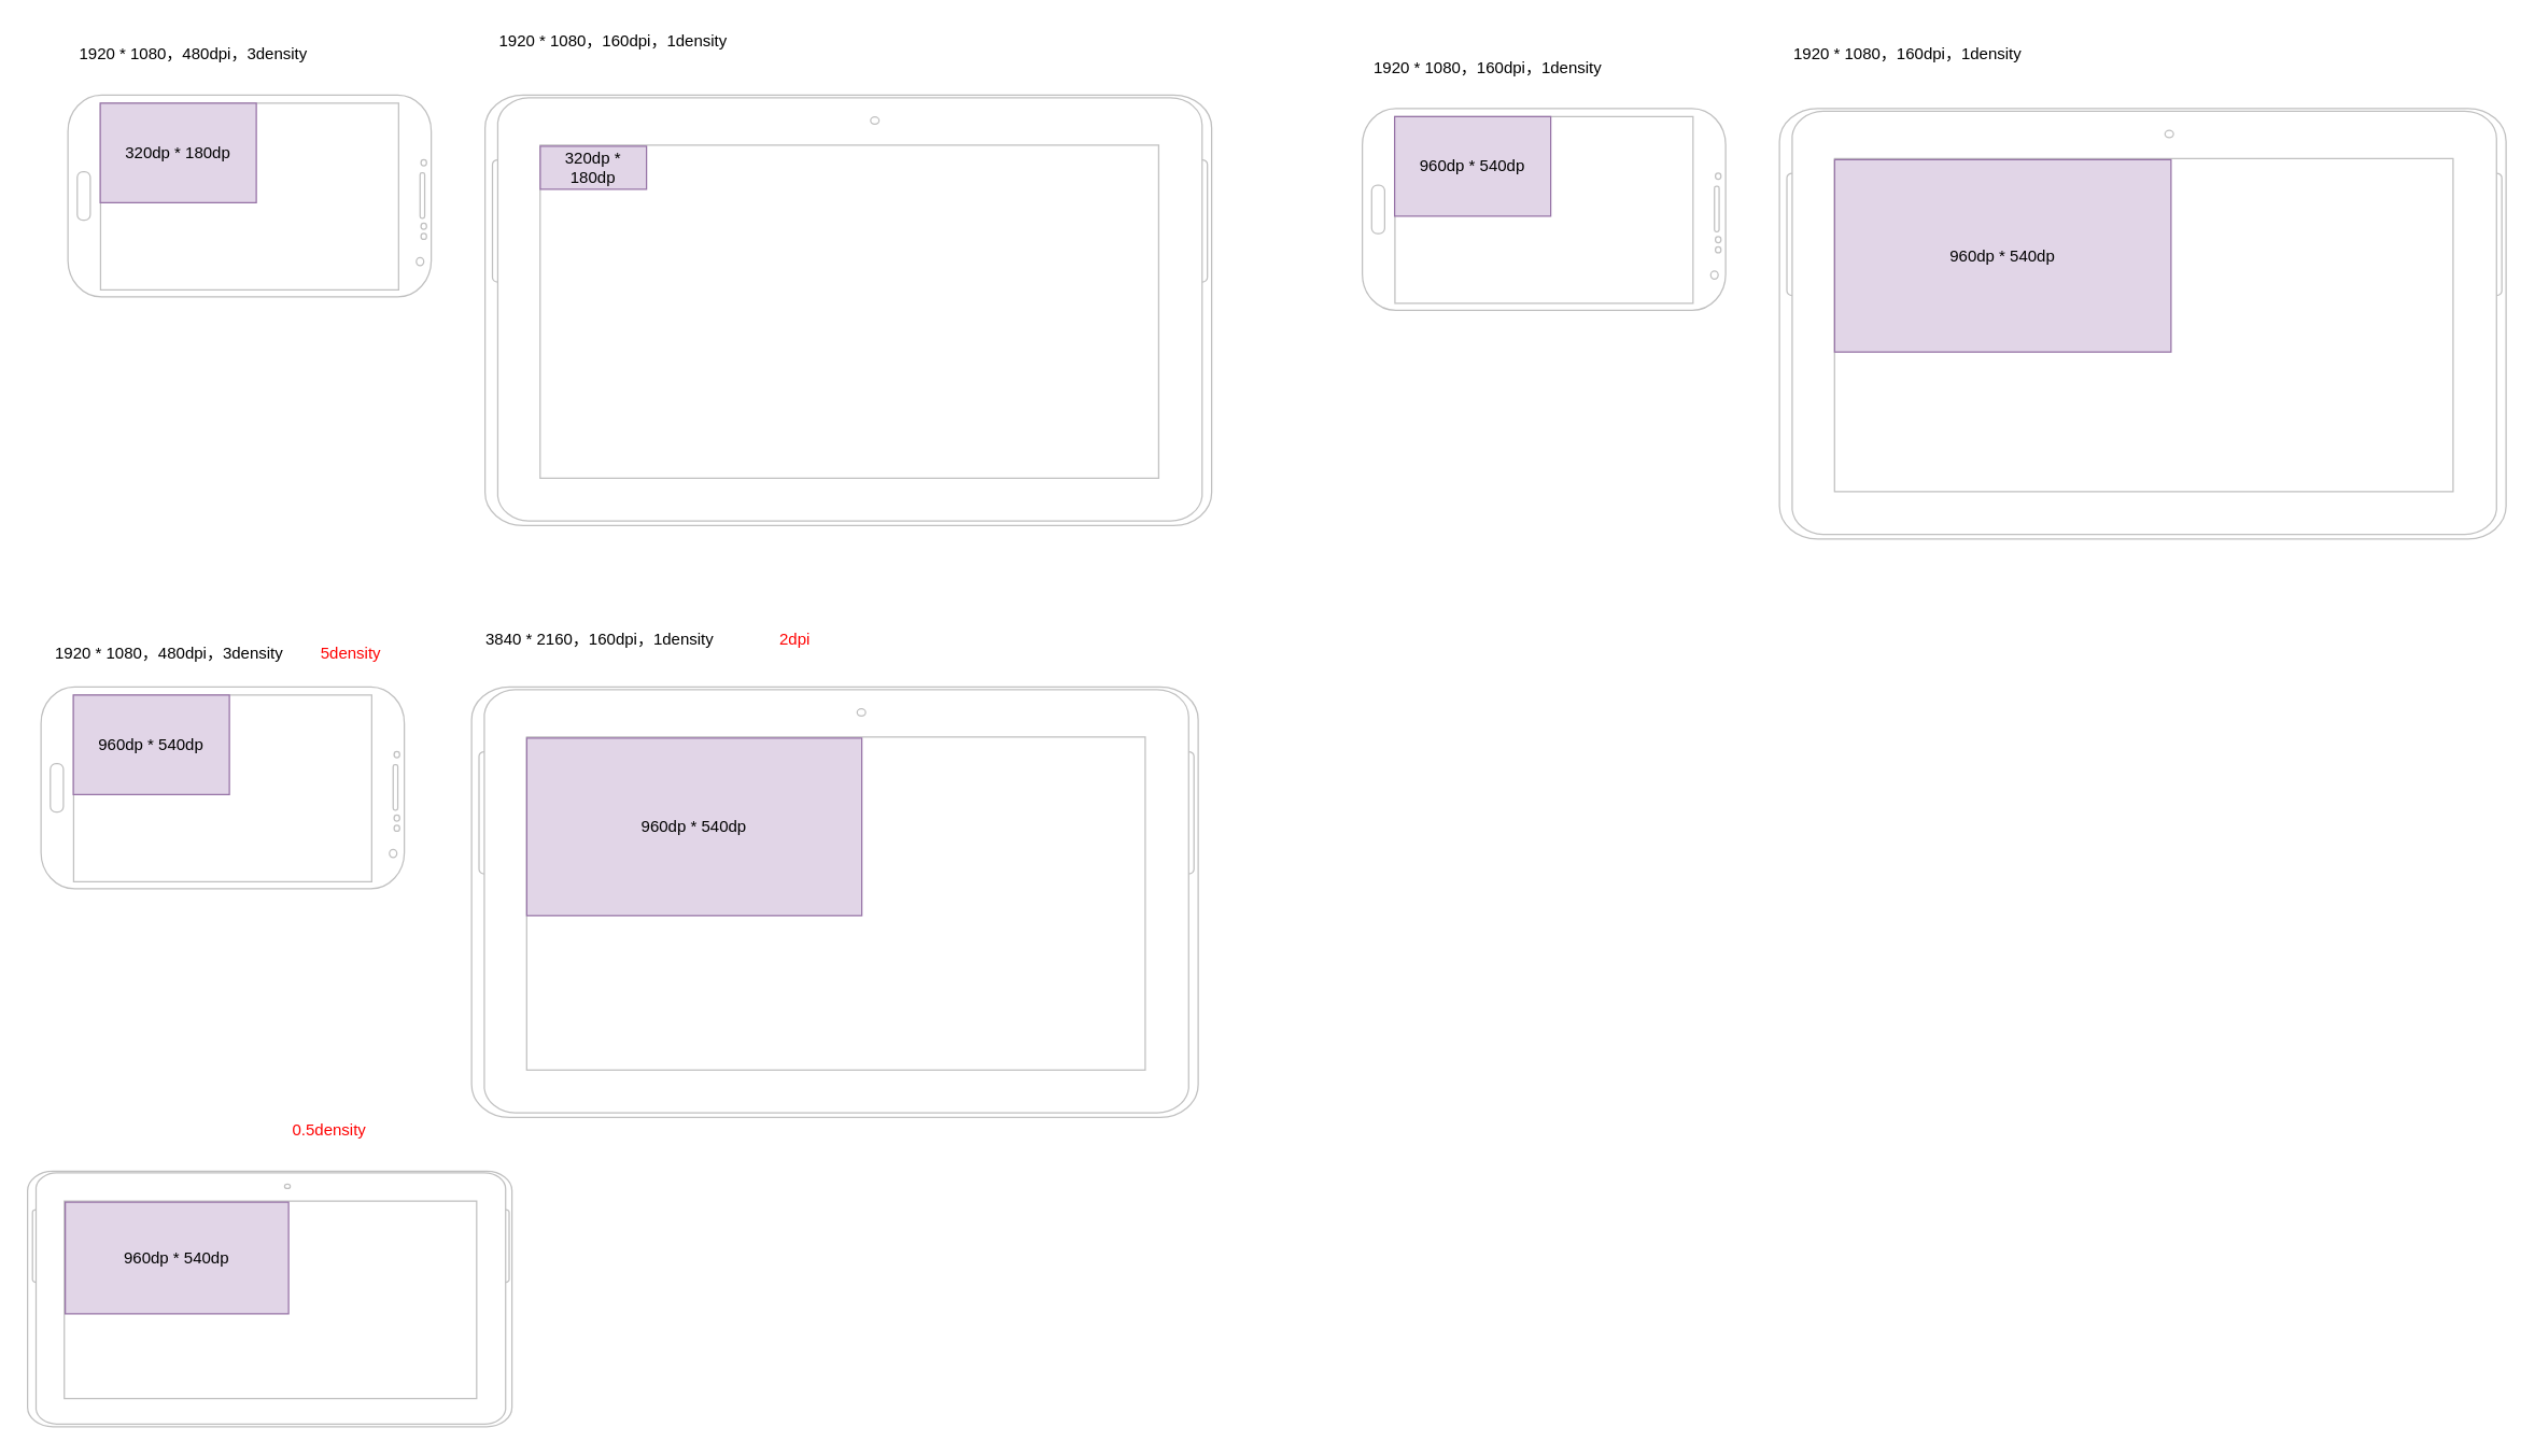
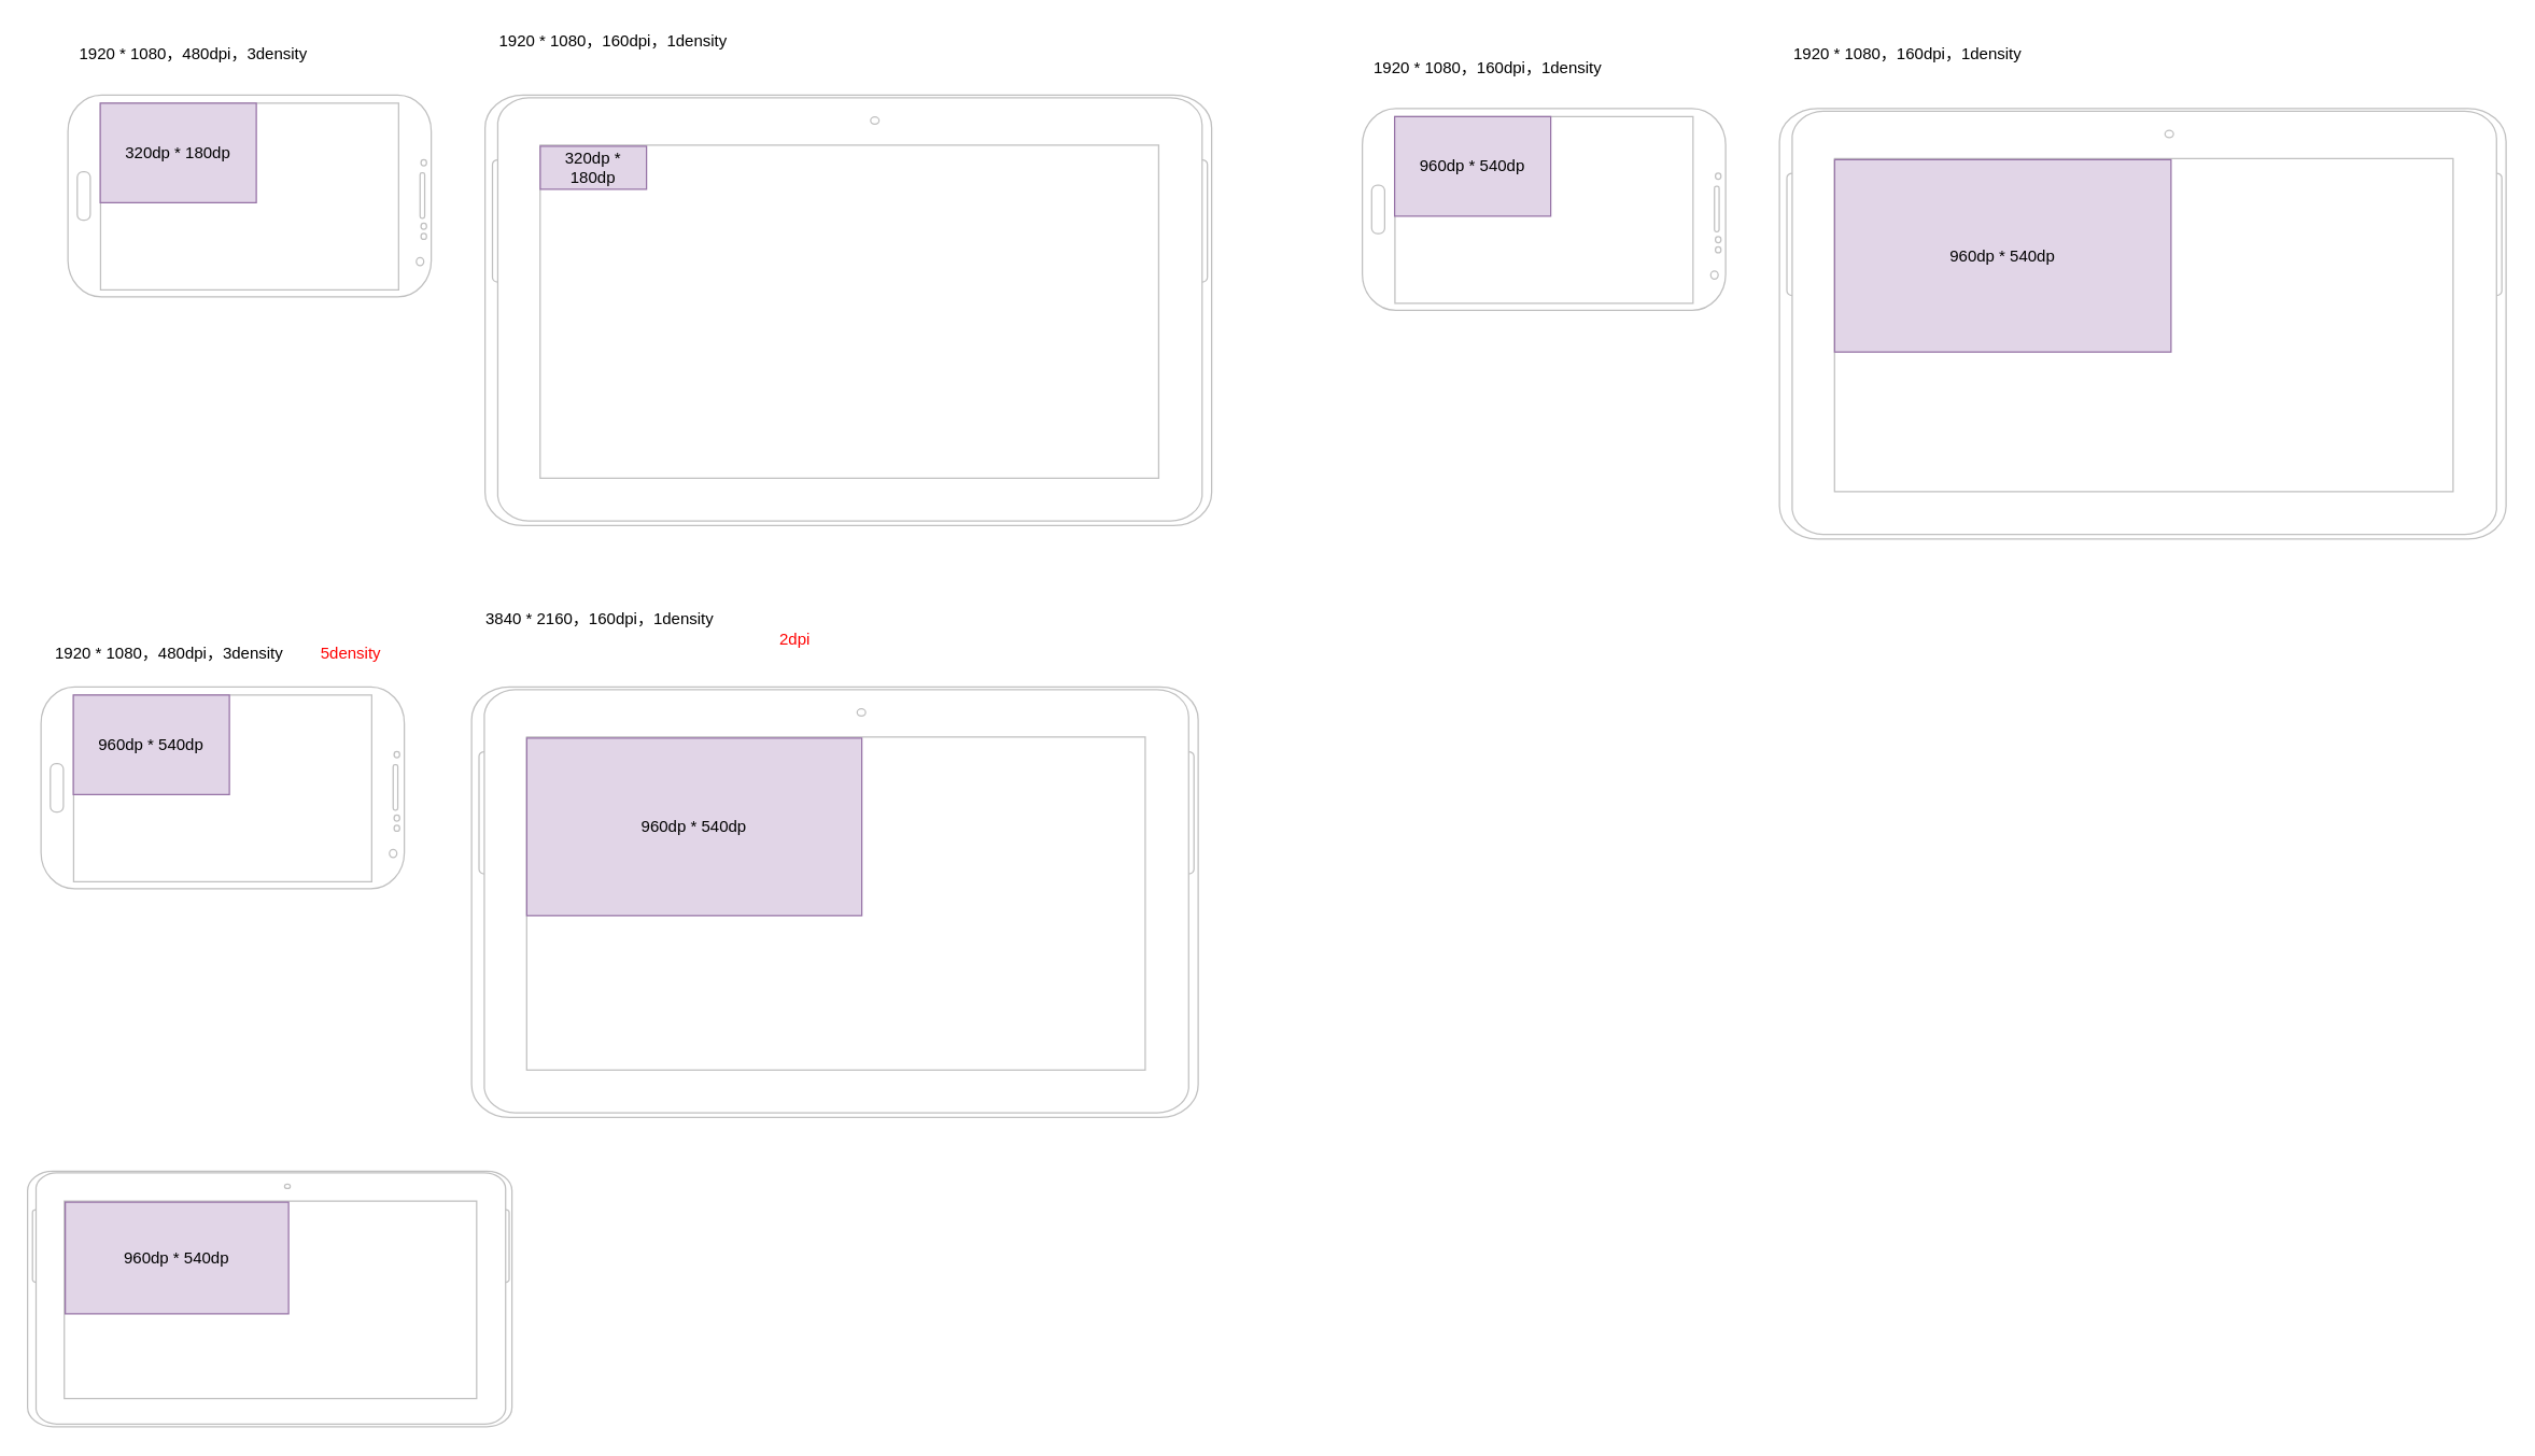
  <mxCell id="0" />
  <mxCell id="1" parent="0" />
  <mxCell id="2" value="" style="verticalLabelPosition=bottom;verticalAlign=top;html=1;shadow=0;dashed=0;strokeWidth=1;shape=mxgraph.android.phone2;strokeColor=#c0c0c0;direction=south;" vertex="1" parent="1"><mxGeometry x="50" y="70" width="270" height="150" as="geometry" /></mxCell>
  <mxCell id="3" value="" style="verticalLabelPosition=bottom;verticalAlign=top;html=1;shadow=0;dashed=0;strokeWidth=1;shape=mxgraph.android.tab2;strokeColor=#c0c0c0;direction=north;" vertex="1" parent="1"><mxGeometry x="360" y="70" width="540" height="320" as="geometry" /></mxCell>
  <mxCell id="4" value="1920 * 1080，480dpi，3density" style="text;html=1;align=center;verticalAlign=middle;resizable=0;points=[];autosize=1;" vertex="1" parent="1"><mxGeometry x="48" y="30" width="190" height="20" as="geometry" /></mxCell>
  <mxCell id="5" value="&lt;span&gt;320dp * 180dp&lt;/span&gt;" style="rounded=0;whiteSpace=wrap;html=1;fillColor=#e1d5e7;strokeColor=#9673a6;" vertex="1" parent="1"><mxGeometry x="401" y="108" width="79" height="32" as="geometry" /></mxCell>
  <mxCell id="6" value="320dp * 180dp" style="rounded=0;whiteSpace=wrap;html=1;fillColor=#e1d5e7;strokeColor=#9673a6;" vertex="1" parent="1"><mxGeometry x="74" y="76" width="116" height="74" as="geometry" /></mxCell>
  <mxCell id="7" value="" style="verticalLabelPosition=bottom;verticalAlign=top;html=1;shadow=0;dashed=0;strokeWidth=1;shape=mxgraph.android.phone2;strokeColor=#c0c0c0;direction=south;" vertex="1" parent="1"><mxGeometry x="30" y="510" width="270" height="150" as="geometry" /></mxCell>
  <mxCell id="8" value="" style="verticalLabelPosition=bottom;verticalAlign=top;html=1;shadow=0;dashed=0;strokeWidth=1;shape=mxgraph.android.tab2;strokeColor=#c0c0c0;direction=north;" vertex="1" parent="1"><mxGeometry x="350" y="510" width="540" height="320" as="geometry" /></mxCell>
  <mxCell id="9" value="1920 * 1080，480dpi，3density" style="text;html=1;align=center;verticalAlign=middle;resizable=0;points=[];autosize=1;" vertex="1" parent="1"><mxGeometry x="30" y="475" width="190" height="20" as="geometry" /></mxCell>
  <mxCell id="10" value="&lt;span&gt;960dp * 540dp&lt;/span&gt;" style="rounded=0;whiteSpace=wrap;html=1;fillColor=#e1d5e7;strokeColor=#9673a6;" vertex="1" parent="1"><mxGeometry x="391" y="548" width="249" height="132" as="geometry" /></mxCell>
  <mxCell id="11" value="960dp * 540dp" style="rounded=0;whiteSpace=wrap;html=1;fillColor=#e1d5e7;strokeColor=#9673a6;" vertex="1" parent="1"><mxGeometry x="54" y="516" width="116" height="74" as="geometry" /></mxCell>
  <mxCell id="12" value="" style="verticalLabelPosition=bottom;verticalAlign=top;html=1;shadow=0;dashed=0;strokeWidth=1;shape=mxgraph.android.tab2;strokeColor=#c0c0c0;direction=north;" vertex="1" parent="1"><mxGeometry x="20" y="870" width="360" height="190" as="geometry" /></mxCell>
  <mxCell id="13" value="&lt;span&gt;960dp * 540dp&lt;/span&gt;" style="rounded=0;whiteSpace=wrap;html=1;fillColor=#e1d5e7;strokeColor=#9673a6;" vertex="1" parent="1"><mxGeometry x="48" y="893" width="166" height="83" as="geometry" /></mxCell>
  <mxCell id="14" value="1920 * 1080，160dpi，1density" style="text;html=1;align=center;verticalAlign=middle;resizable=0;points=[];autosize=1;" vertex="1" parent="1"><mxGeometry x="360" y="20" width="190" height="20" as="geometry" /></mxCell>
- <mxCell id="15" value="3840 * 2160，160dpi，1density" style="text;html=1;align=center;verticalAlign=middle;resizable=0;points=[];autosize=1;" vertex="1" parent="1"><mxGeometry x="350" y="465" width="190" height="20" as="geometry" /></mxCell>
+ <mxCell id="15" value="3840 * 2160，160dpi，1density" style="text;html=1;align=center;verticalAlign=middle;resizable=0;points=[];autosize=1;" vertex="1" parent="1"><mxGeometry x="350" y="450" width="190" height="20" as="geometry" /></mxCell>
  <mxCell id="16" value="&lt;font color=&quot;#ff0000&quot;&gt;5density&lt;/font&gt;" style="text;html=1;align=center;verticalAlign=middle;resizable=0;points=[];autosize=1;" vertex="1" parent="1"><mxGeometry x="230" y="475" width="60" height="20" as="geometry" /></mxCell>
  <mxCell id="17" value="&lt;font color=&quot;#ff0000&quot;&gt;2dpi&lt;/font&gt;" style="text;html=1;align=center;verticalAlign=middle;resizable=0;points=[];autosize=1;" vertex="1" parent="1"><mxGeometry x="560" y="465" width="60" height="20" as="geometry" /></mxCell>
- <mxCell id="18" value="&lt;font color=&quot;#ff0000&quot;&gt;0.5density&lt;/font&gt;" style="text;html=1;align=center;verticalAlign=middle;resizable=0;points=[];autosize=1;" vertex="1" parent="1"><mxGeometry x="209" y="830" width="70" height="20" as="geometry" /></mxCell>
  <mxCell id="19" value="" style="verticalLabelPosition=bottom;verticalAlign=top;html=1;shadow=0;dashed=0;strokeWidth=1;shape=mxgraph.android.phone2;strokeColor=#c0c0c0;direction=south;" vertex="1" parent="1"><mxGeometry x="1012" y="80" width="270" height="150" as="geometry" /></mxCell>
  <mxCell id="20" value="" style="verticalLabelPosition=bottom;verticalAlign=top;html=1;shadow=0;dashed=0;strokeWidth=1;shape=mxgraph.android.tab2;strokeColor=#c0c0c0;direction=north;" vertex="1" parent="1"><mxGeometry x="1322" y="80" width="540" height="320" as="geometry" /></mxCell>
  <mxCell id="21" value="1920 * 1080，160dpi，1density" style="text;html=1;align=center;verticalAlign=middle;resizable=0;points=[];autosize=1;" vertex="1" parent="1"><mxGeometry x="1010" y="40" width="190" height="20" as="geometry" /></mxCell>
  <mxCell id="22" value="960dp * 540dp" style="rounded=0;whiteSpace=wrap;html=1;fillColor=#e1d5e7;strokeColor=#9673a6;" vertex="1" parent="1"><mxGeometry x="1363" y="118" width="250" height="143" as="geometry" /></mxCell>
  <mxCell id="23" value="960dp * 540dp" style="rounded=0;whiteSpace=wrap;html=1;fillColor=#e1d5e7;strokeColor=#9673a6;" vertex="1" parent="1"><mxGeometry x="1036" y="86" width="116" height="74" as="geometry" /></mxCell>
  <mxCell id="24" value="1920 * 1080，160dpi，1density" style="text;html=1;align=center;verticalAlign=middle;resizable=0;points=[];autosize=1;" vertex="1" parent="1"><mxGeometry x="1322" y="30" width="190" height="20" as="geometry" /></mxCell>
